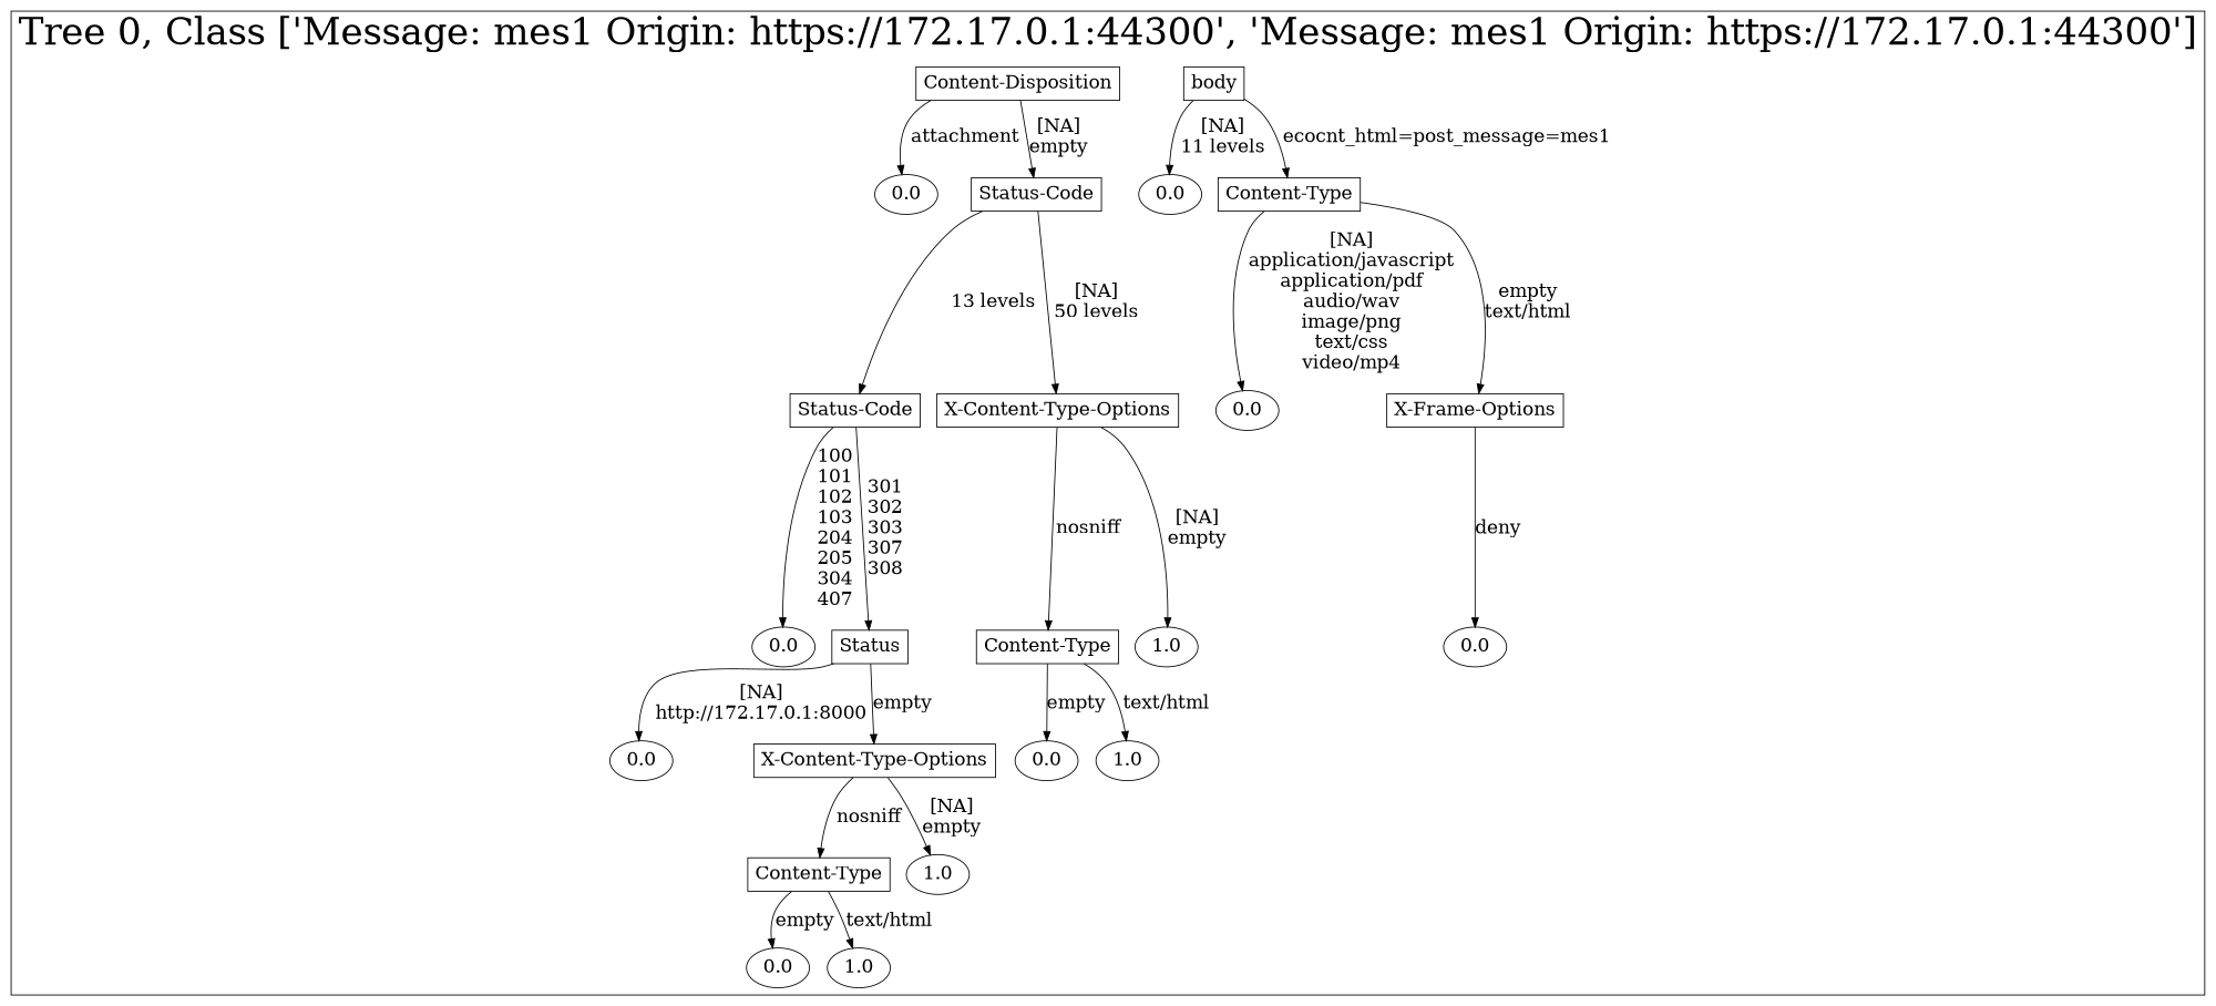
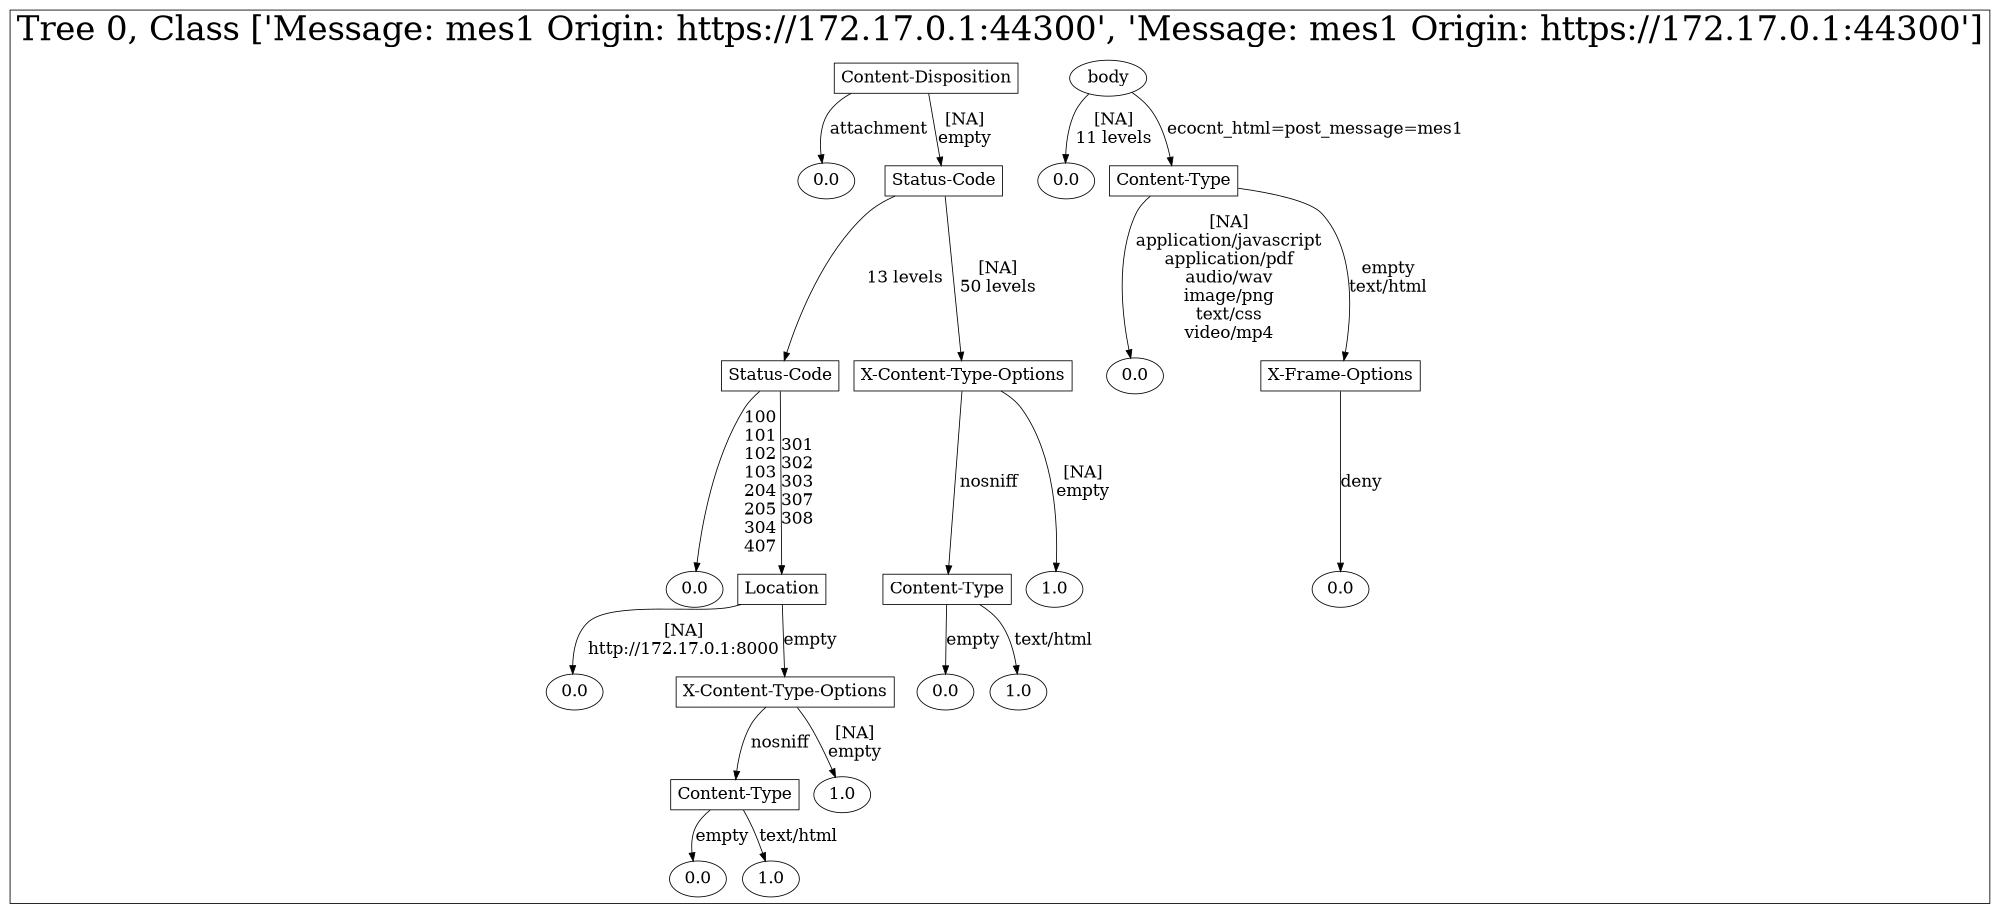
  digraph {
    node [fontsize=20]
    edge [fontsize=20]
-   n1 [label=body shape=box]
+   n1 [label=body shape=ellipse]
    n2 [label=0.0]
    n3 [label="Content-Type" shape=box]
    n4 [label=0.0]
    n5 [label="X-Frame-Options" shape=box]
    n6 [label=0.0]
    n7 [label="Content-Disposition" shape=box]
    n8 [label=0.0]
    n9 [label="Status-Code" shape=box]
    n10 [label="Status-Code" shape=box]
    n11 [label="X-Content-Type-Options" shape=box]
    n12 [label=0.0]
-   n13 [label=Status shape=box]
+   n13 [label=Location shape=box]
    n14 [label="Content-Type" shape=box]
    n15 [label=1.0]
    n16 [label=0.0]
    n17 [label="X-Content-Type-Options" shape=box]
    n18 [label=0.0]
    n19 [label=1.0]
    n20 [label="Content-Type" shape=box]
    n21 [label=1.0]
    n22 [label=0.0]
    n23 [label=1.0]
    subgraph cluster_1 {
      fontsize=40
      label="Tree 0, Class ['Message: mes1 Origin: https://172.17.0.1:44300', 'Message: mes1 Origin: https://172.17.0.1:44300']"
      subgraph sub_2 {
        fontsize=40
        label="Tree 0, Class ['Message: mes1 Origin: https://172.17.0.1:44300', 'Message: mes1 Origin: https://172.17.0.1:44300']"
        n1
      }
      subgraph sub_3 {
        fontsize=40
        label="Tree 0, Class ['Message: mes1 Origin: https://172.17.0.1:44300', 'Message: mes1 Origin: https://172.17.0.1:44300']"
        n2
        n3
      }
      subgraph sub_4 {
        fontsize=40
        label="Tree 0, Class ['Message: mes1 Origin: https://172.17.0.1:44300', 'Message: mes1 Origin: https://172.17.0.1:44300']"
        n4
        n5
      }
      subgraph sub_5 {
        fontsize=40
        label="Tree 0, Class ['Message: mes1 Origin: https://172.17.0.1:44300', 'Message: mes1 Origin: https://172.17.0.1:44300']"
        n6
        n7
      }
      subgraph sub_6 {
        fontsize=40
        label="Tree 0, Class ['Message: mes1 Origin: https://172.17.0.1:44300', 'Message: mes1 Origin: https://172.17.0.1:44300']"
        n8
        n9
      }
      subgraph sub_7 {
        fontsize=40
        label="Tree 0, Class ['Message: mes1 Origin: https://172.17.0.1:44300', 'Message: mes1 Origin: https://172.17.0.1:44300']"
        n10
        n11
      }
      subgraph sub_8 {
        fontsize=40
        label="Tree 0, Class ['Message: mes1 Origin: https://172.17.0.1:44300', 'Message: mes1 Origin: https://172.17.0.1:44300']"
        n12
        n13
        n14
        n15
      }
      subgraph sub_9 {
        fontsize=40
        label="Tree 0, Class ['Message: mes1 Origin: https://172.17.0.1:44300', 'Message: mes1 Origin: https://172.17.0.1:44300']"
        n16
        n17
        n18
        n19
      }
      subgraph sub_10 {
        fontsize=40
        label="Tree 0, Class ['Message: mes1 Origin: https://172.17.0.1:44300', 'Message: mes1 Origin: https://172.17.0.1:44300']"
        n20
        n21
      }
      subgraph sub_11 {
        fontsize=40
        label="Tree 0, Class ['Message: mes1 Origin: https://172.17.0.1:44300', 'Message: mes1 Origin: https://172.17.0.1:44300']"
        n22
        n23
      }
    }
    n1 -> n2 [label="[NA]\n11 levels\n"]
    n1 -> n3 [label="ecocnt_html=post_message=mes1\n"]
    n3 -> n4 [label="[NA]\napplication/javascript\napplication/pdf\naudio/wav\nimage/png\ntext/css\nvideo/mp4\n"]
    n3 -> n5 [label="empty\ntext/html\n"]
    n5 -> n6 [label="deny\n"]
    n7 -> n8 [label="attachment\n"]
    n7 -> n9 [label="[NA]\nempty\n"]
    n9 -> n10 [label="13 levels\n"]
    n9 -> n11 [label="[NA]\n50 levels\n"]
    n10 -> n12 [label="100\n101\n102\n103\n204\n205\n304\n407\n"]
    n10 -> n13 [label="301\n302\n303\n307\n308\n"]
    n11 -> n14 [label="nosniff\n"]
    n11 -> n15 [label="[NA]\nempty\n"]
    n13 -> n16 [label="[NA]\nhttp://172.17.0.1:8000\n"]
    n13 -> n17 [label="empty\n"]
    n14 -> n18 [label="empty\n"]
    n14 -> n19 [label="text/html\n"]
    n17 -> n20 [label="nosniff\n"]
    n17 -> n21 [label="[NA]\nempty\n"]
    n20 -> n22 [label="empty\n"]
    n20 -> n23 [label="text/html\n"]
  }
